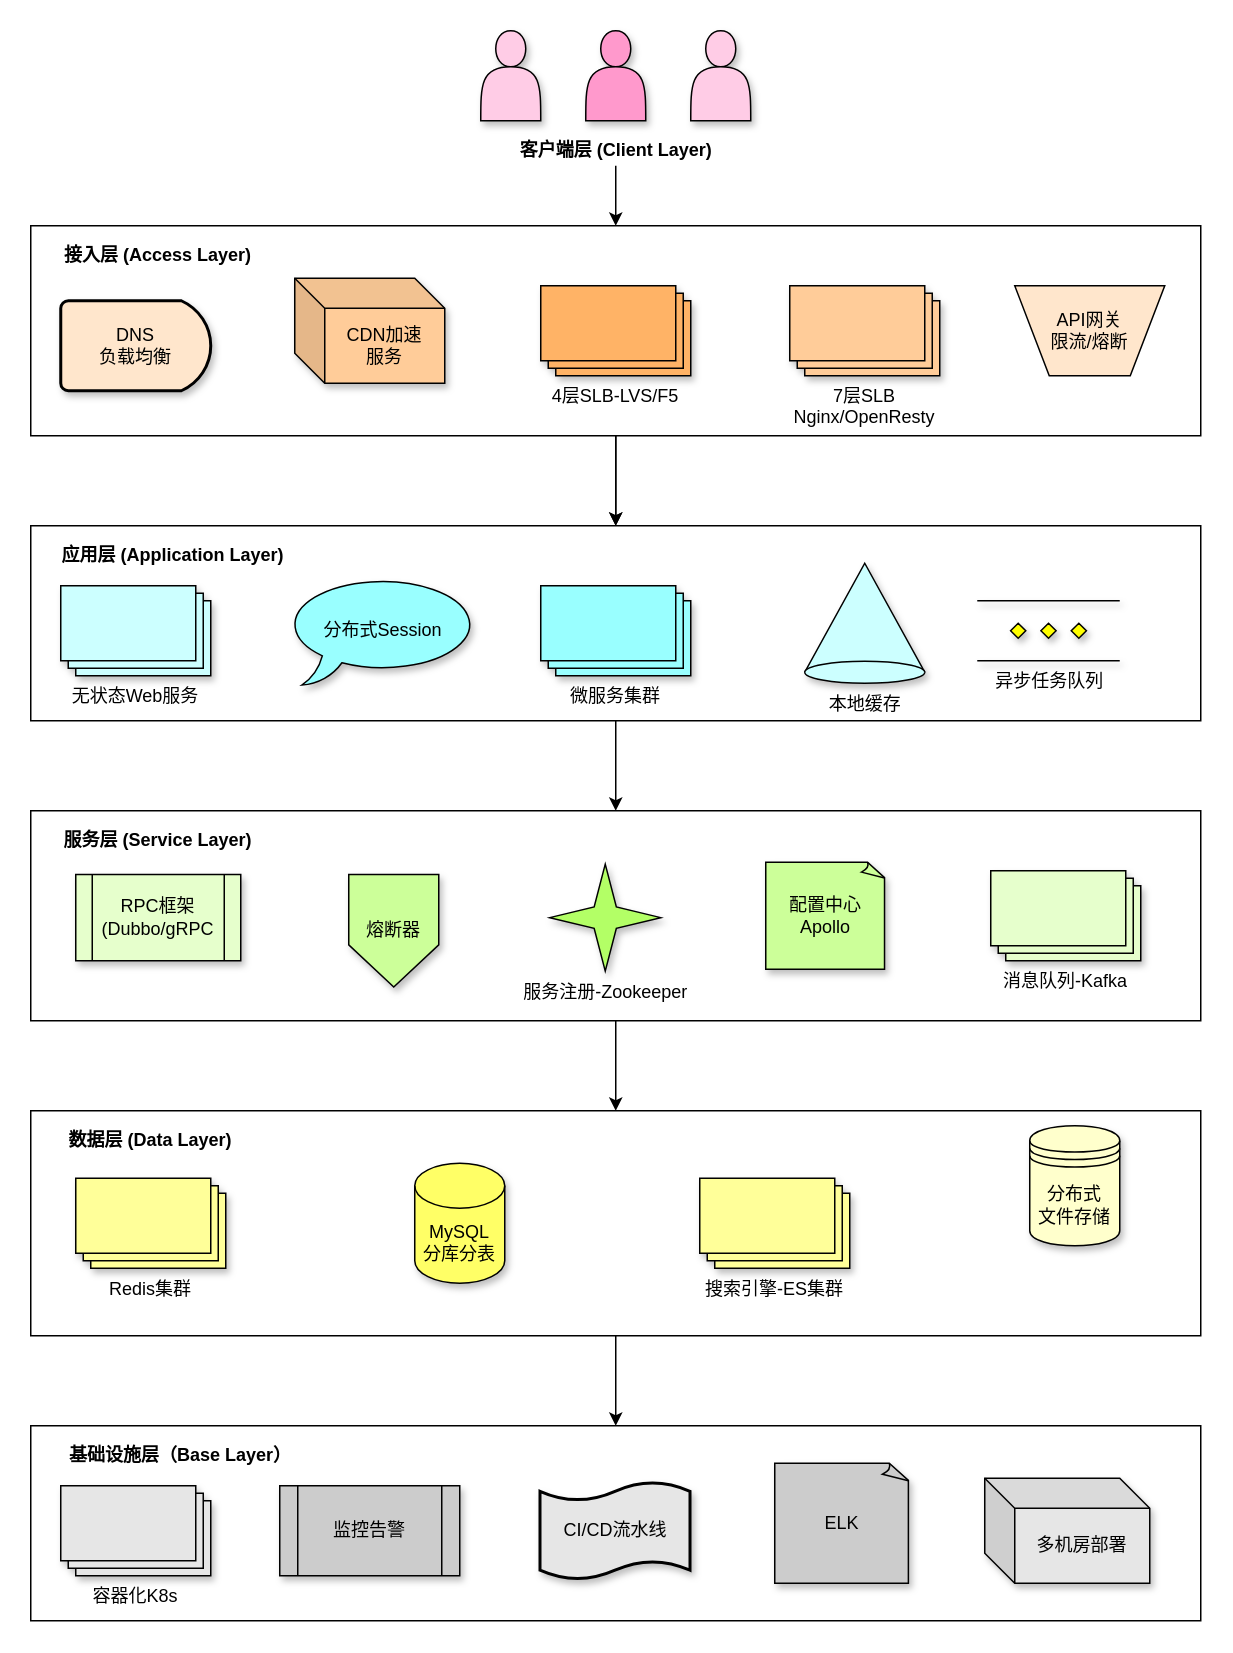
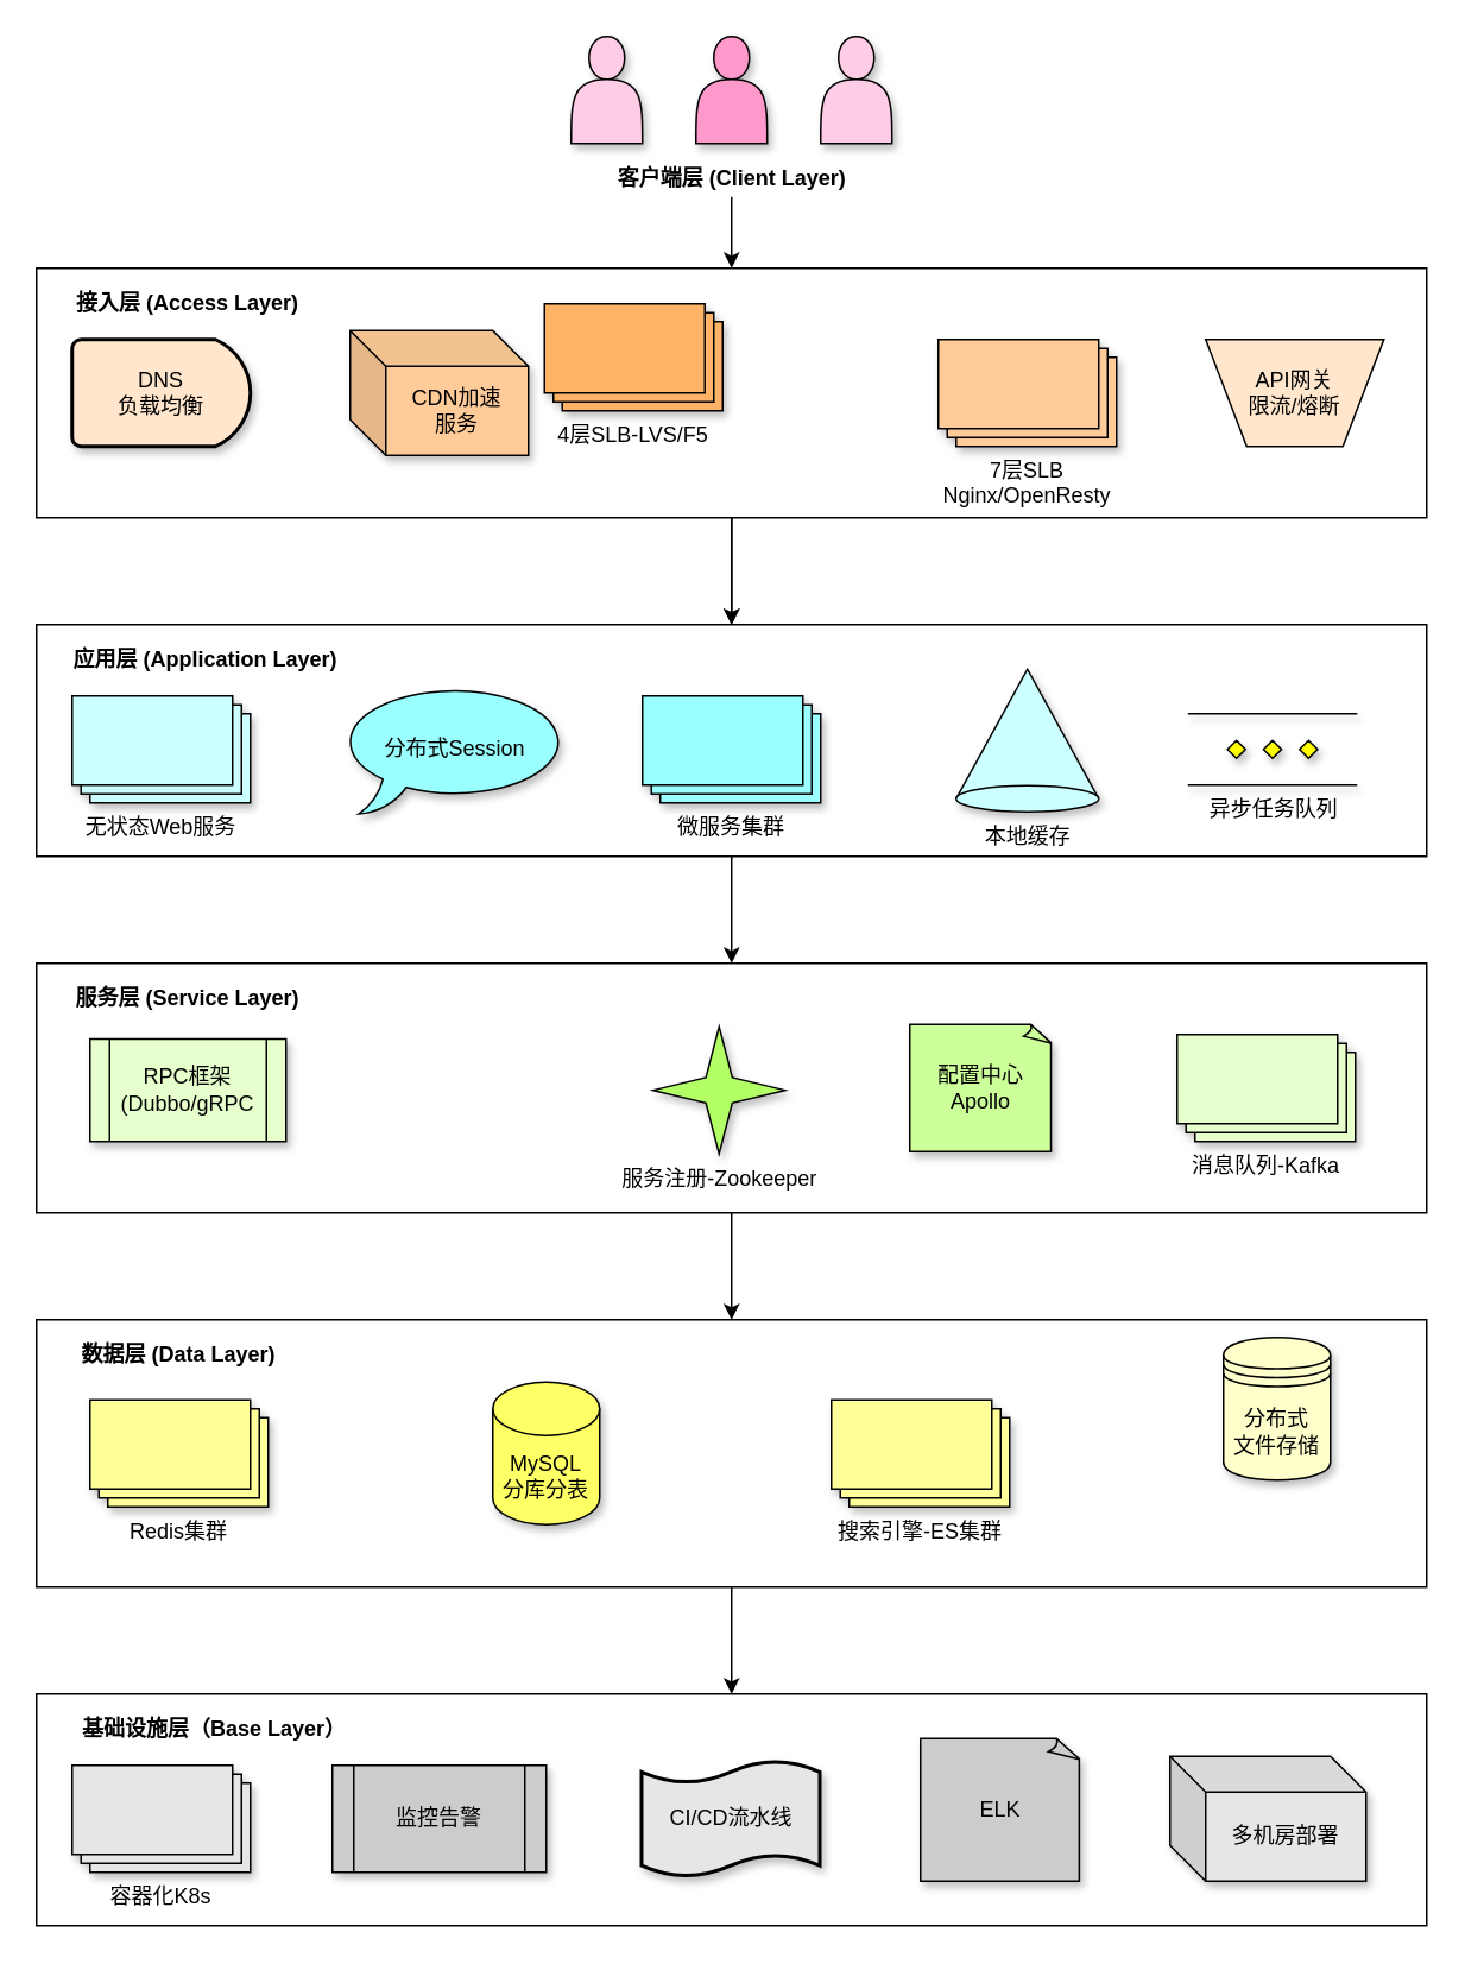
  <mxCell id="0" />
  <mxCell id="1" parent="0" />
  <mxCell id="2" value="" style="group" parent="1" vertex="1" connectable="0"><mxGeometry x="320" y="20" width="180" height="90" as="geometry" /></mxCell>
  <mxCell id="3" value="&lt;b&gt;客户端层 (Client Layer)&lt;/b&gt;" style="text;strokeColor=none;align=center;fillColor=none;html=1;verticalAlign=middle;whiteSpace=wrap;rounded=0;" parent="2" vertex="1"><mxGeometry x="22.5" y="70" width="135" height="20" as="geometry" /></mxCell>
  <mxCell id="4" value="" style="shape=actor;whiteSpace=wrap;html=1;fillColor=#FFCCE6;shadow=1;" parent="2" vertex="1"><mxGeometry width="40" height="60" as="geometry" /></mxCell>
  <mxCell id="5" value="" style="shape=actor;whiteSpace=wrap;html=1;fillColor=#FF99CC;shadow=1;" parent="2" vertex="1"><mxGeometry x="70" width="40" height="60" as="geometry" /></mxCell>
  <mxCell id="6" value="" style="shape=actor;whiteSpace=wrap;html=1;fillColor=#FFCCE6;shadow=1;" parent="2" vertex="1"><mxGeometry x="140" width="40" height="60" as="geometry" /></mxCell>
  <mxCell id="7" value="" style="group" parent="1" vertex="1" connectable="0"><mxGeometry x="20" y="540" width="780" height="140" as="geometry" /></mxCell>
  <mxCell id="8" value="" style="rounded=0;whiteSpace=wrap;html=1;" parent="7" vertex="1"><mxGeometry width="780" height="140" as="geometry" /></mxCell>
  <mxCell id="9" value="&lt;b&gt;服务层 (Service Layer)&lt;/b&gt;" style="text;strokeColor=none;align=center;fillColor=none;html=1;verticalAlign=middle;whiteSpace=wrap;rounded=0;" parent="7" vertex="1"><mxGeometry x="20" y="10" width="130" height="20" as="geometry" /></mxCell>
  <mxCell id="10" value="消息队列-Kafka" style="verticalLabelPosition=bottom;verticalAlign=top;html=1;shape=mxgraph.basic.layered_rect;dx=10;outlineConnect=0;whiteSpace=wrap;fillColor=#E6FFCC;shadow=1;" parent="7" vertex="1"><mxGeometry x="640" y="39.99" width="100" height="60" as="geometry" /></mxCell>
  <mxCell id="11" value="RPC框架&lt;br&gt;(Dubbo/gRPC" style="shape=process;whiteSpace=wrap;html=1;backgroundOutline=1;fillColor=#E6FFCC;shadow=1;" parent="7" vertex="1"><mxGeometry x="30" y="42.5" width="110" height="57.5" as="geometry" /></mxCell>
- <mxCell id="12" value="熔断器" style="shape=offPageConnector;whiteSpace=wrap;html=1;fillColor=#CCFF99;shadow=1;" parent="7" vertex="1"><mxGeometry x="212" y="42.5" width="60" height="75" as="geometry" /></mxCell>
  <mxCell id="13" value="配置中心&lt;br&gt;Apollo" style="whiteSpace=wrap;html=1;shape=mxgraph.basic.document;fillColor=#CCFF99;shadow=1;" parent="7" vertex="1"><mxGeometry x="490" y="34.37" width="80" height="71.25" as="geometry" /></mxCell>
  <mxCell id="14" value="服务注册-Zookeeper" style="verticalLabelPosition=bottom;verticalAlign=top;html=1;shape=mxgraph.basic.4_point_star_2;dx=0.8;fillColor=#B3FF66;shadow=1;" vertex="1" parent="7"><mxGeometry x="346" y="35.62" width="74" height="71.26" as="geometry" /></mxCell>
  <mxCell id="15" value="" style="group" parent="1" vertex="1" connectable="0"><mxGeometry x="20" y="740" width="780" height="150" as="geometry" /></mxCell>
  <mxCell id="16" value="" style="rounded=0;whiteSpace=wrap;html=1;" parent="15" vertex="1"><mxGeometry width="780" height="150" as="geometry" /></mxCell>
  <mxCell id="17" value="&lt;b&gt;数据层 (Data Layer)&lt;/b&gt;" style="text;strokeColor=none;align=center;fillColor=none;html=1;verticalAlign=middle;whiteSpace=wrap;rounded=0;" parent="15" vertex="1"><mxGeometry x="20" y="10" width="120" height="20" as="geometry" /></mxCell>
  <mxCell id="18" value="Redis集群" style="verticalLabelPosition=bottom;verticalAlign=top;html=1;shape=mxgraph.basic.layered_rect;dx=10;outlineConnect=0;whiteSpace=wrap;fillColor=#FFFF99;shadow=1;" parent="15" vertex="1"><mxGeometry x="30" y="45" width="100" height="60" as="geometry" /></mxCell>
  <mxCell id="19" value="MySQL&lt;br&gt;分库分表" style="shape=cylinder3;whiteSpace=wrap;html=1;boundedLbl=1;backgroundOutline=1;size=15;fillColor=#FFFF66;shadow=1;" parent="15" vertex="1"><mxGeometry x="256" y="35" width="60" height="80" as="geometry" /></mxCell>
  <mxCell id="20" value="搜索引擎-ES集群" style="verticalLabelPosition=bottom;verticalAlign=top;html=1;shape=mxgraph.basic.layered_rect;dx=10;outlineConnect=0;whiteSpace=wrap;fillColor=#FFFF99;shadow=1;" parent="15" vertex="1"><mxGeometry x="446" y="45" width="100" height="60" as="geometry" /></mxCell>
  <mxCell id="21" value="分布式&lt;br&gt;文件存储" style="shape=datastore;whiteSpace=wrap;html=1;fillColor=#FFFFCC;shadow=1;" parent="15" vertex="1"><mxGeometry x="666" y="10" width="60" height="80" as="geometry" /></mxCell>
  <mxCell id="22" value="" style="group" parent="1" vertex="1" connectable="0"><mxGeometry x="20" y="950" width="780" height="130" as="geometry" /></mxCell>
  <mxCell id="23" value="" style="rounded=0;whiteSpace=wrap;html=1;" parent="22" vertex="1"><mxGeometry width="780" height="130" as="geometry" /></mxCell>
  <mxCell id="24" value="&lt;b&gt;基础设施层（Base Layer）&lt;/b&gt;" style="text;strokeColor=none;align=center;fillColor=none;html=1;verticalAlign=middle;whiteSpace=wrap;rounded=0;" parent="22" vertex="1"><mxGeometry x="20" y="10" width="160" height="20" as="geometry" /></mxCell>
  <mxCell id="25" value="容器化K8s" style="verticalLabelPosition=bottom;verticalAlign=top;html=1;shape=mxgraph.basic.layered_rect;dx=10;outlineConnect=0;whiteSpace=wrap;fillColor=#E6E6E6;shadow=1;" parent="22" vertex="1"><mxGeometry x="20" y="40" width="100" height="60" as="geometry" /></mxCell>
  <mxCell id="26" value="监控告警" style="shape=process;whiteSpace=wrap;html=1;backgroundOutline=1;fillColor=#CCCCCC;shadow=1;" parent="22" vertex="1"><mxGeometry x="166" y="40" width="120" height="60" as="geometry" /></mxCell>
  <mxCell id="27" value="ELK" style="whiteSpace=wrap;html=1;shape=mxgraph.basic.document;fillColor=#CCCCCC;shadow=1;" parent="22" vertex="1"><mxGeometry x="496" y="25" width="90" height="80" as="geometry" /></mxCell>
  <mxCell id="28" value="多机房部署" style="shape=cube;whiteSpace=wrap;html=1;boundedLbl=1;backgroundOutline=1;darkOpacity=0.05;darkOpacity2=0.1;fillColor=#E6E6E6;shadow=1;" parent="22" vertex="1"><mxGeometry x="636" y="35" width="110" height="70" as="geometry" /></mxCell>
  <mxCell id="29" value="CI/CD流水线" style="shape=tape;whiteSpace=wrap;html=1;strokeWidth=2;size=0.19;fillColor=#E6E6E6;shadow=1;" vertex="1" parent="22"><mxGeometry x="339.5" y="37.5" width="100" height="65" as="geometry" /></mxCell>
  <mxCell id="30" style="edgeStyle=orthogonalEdgeStyle;rounded=0;orthogonalLoop=1;jettySize=auto;html=1;entryX=0.5;entryY=0;entryDx=0;entryDy=0;" parent="1" source="35" target="42" edge="1"><mxGeometry relative="1" as="geometry" /></mxCell>
  <mxCell id="31" style="edgeStyle=orthogonalEdgeStyle;rounded=0;orthogonalLoop=1;jettySize=auto;html=1;entryX=0.5;entryY=0;entryDx=0;entryDy=0;" parent="1" source="42" target="8" edge="1"><mxGeometry relative="1" as="geometry" /></mxCell>
  <mxCell id="32" style="edgeStyle=orthogonalEdgeStyle;rounded=0;orthogonalLoop=1;jettySize=auto;html=1;entryX=0.5;entryY=0;entryDx=0;entryDy=0;" parent="1" source="8" target="16" edge="1"><mxGeometry relative="1" as="geometry" /></mxCell>
  <mxCell id="33" style="edgeStyle=orthogonalEdgeStyle;rounded=0;orthogonalLoop=1;jettySize=auto;html=1;entryX=0.5;entryY=0;entryDx=0;entryDy=0;" parent="1" source="16" target="23" edge="1"><mxGeometry relative="1" as="geometry" /></mxCell>
  <mxCell id="34" style="edgeStyle=orthogonalEdgeStyle;rounded=0;orthogonalLoop=1;jettySize=auto;html=1;entryX=0.5;entryY=0;entryDx=0;entryDy=0;" parent="1" source="3" target="35" edge="1"><mxGeometry relative="1" as="geometry" /></mxCell>
  <mxCell id="35" value="" style="rounded=0;whiteSpace=wrap;html=1;" parent="1" vertex="1"><mxGeometry x="20" y="150" width="780" height="140" as="geometry" /></mxCell>
  <mxCell id="36" value="&lt;b&gt;接入层 (Access Layer)&lt;/b&gt;" style="text;strokeColor=none;align=center;fillColor=none;html=1;verticalAlign=middle;whiteSpace=wrap;rounded=0;" parent="1" vertex="1"><mxGeometry x="40" y="160" width="130" height="20" as="geometry" /></mxCell>
- <mxCell id="37" value="DNS&lt;br&gt;负载均衡" style="strokeWidth=2;html=1;shape=mxgraph.flowchart.delay;whiteSpace=wrap;fillColor=#FFE6CC;shadow=1;" parent="1" vertex="1"><mxGeometry x="40" y="200" width="100" height="60" as="geometry" /></mxCell>
+ <mxCell id="37" value="DNS&lt;br&gt;负载均衡" style="strokeWidth=2;html=1;shape=mxgraph.flowchart.delay;whiteSpace=wrap;fillColor=#FFE6CC;shadow=1;" parent="1" vertex="1"><mxGeometry x="40" y="190" width="100" height="60" as="geometry" /></mxCell>
  <mxCell id="38" value="CDN加速&lt;br&gt;服务" style="shape=cube;whiteSpace=wrap;html=1;boundedLbl=1;backgroundOutline=1;darkOpacity=0.05;darkOpacity2=0.1;fillColor=#FFCC99;shadow=1;" parent="1" vertex="1"><mxGeometry x="196" y="185" width="100" height="70" as="geometry" /></mxCell>
  <mxCell id="39" value="" style="edgeStyle=orthogonalEdgeStyle;rounded=0;orthogonalLoop=1;jettySize=auto;html=1;exitX=0.5;exitY=1;exitDx=0;exitDy=0;" edge="1" parent="1" source="35" target="42"><mxGeometry relative="1" as="geometry" /></mxCell>
- <mxCell id="40" value="4层SLB-LVS/F5" style="verticalLabelPosition=bottom;verticalAlign=top;html=1;shape=mxgraph.basic.layered_rect;dx=10;outlineConnect=0;whiteSpace=wrap;fillColor=#FFB366;shadow=1;" parent="1" vertex="1"><mxGeometry x="360" y="190" width="100" height="60" as="geometry" /></mxCell>
+ <mxCell id="40" value="4层SLB-LVS/F5" style="verticalLabelPosition=bottom;verticalAlign=top;html=1;shape=mxgraph.basic.layered_rect;dx=10;outlineConnect=0;whiteSpace=wrap;fillColor=#FFB366;shadow=1;" parent="1" vertex="1"><mxGeometry x="305" y="170" width="100" height="60" as="geometry" /></mxCell>
  <mxCell id="41" value="7层SLB Nginx/OpenResty" style="verticalLabelPosition=bottom;verticalAlign=top;html=1;shape=mxgraph.basic.layered_rect;dx=10;outlineConnect=0;whiteSpace=wrap;shadow=1;fillColor=#FFCC99;" parent="1" vertex="1"><mxGeometry x="526" y="190" width="100" height="60" as="geometry" /></mxCell>
  <mxCell id="42" value="" style="rounded=0;whiteSpace=wrap;html=1;" parent="1" vertex="1"><mxGeometry x="20" y="350" width="780" height="130" as="geometry" /></mxCell>
  <mxCell id="43" value="&lt;b&gt;应用层 (Application Layer)&lt;/b&gt;" style="text;strokeColor=none;align=center;fillColor=none;html=1;verticalAlign=middle;whiteSpace=wrap;rounded=0;" parent="1" vertex="1"><mxGeometry x="40" y="360" width="150" height="20" as="geometry" /></mxCell>
  <mxCell id="44" value="无状态Web服务" style="verticalLabelPosition=bottom;verticalAlign=top;html=1;shape=mxgraph.basic.layered_rect;dx=10;outlineConnect=0;whiteSpace=wrap;fillColor=#CCFFFF;shadow=1;" parent="1" vertex="1"><mxGeometry x="40" y="390" width="100" height="60" as="geometry" /></mxCell>
  <mxCell id="45" value="微服务集群" style="verticalLabelPosition=bottom;verticalAlign=top;html=1;shape=mxgraph.basic.layered_rect;dx=10;outlineConnect=0;whiteSpace=wrap;fillColor=#99FFFF;shadow=1;" vertex="1" parent="1"><mxGeometry x="360" y="390" width="100" height="60" as="geometry" /></mxCell>
- <mxCell id="46" value="异步任务队列" style="verticalLabelPosition=bottom;verticalAlign=top;html=1;shape=mxgraph.flowchart.parallel_mode;pointerEvents=1;fillColor=#66FFFF;shadow=1;" vertex="1" parent="1"><mxGeometry x="651" y="400" width="95" height="40" as="geometry" /></mxCell>
+ <mxCell id="46" value="异步任务队列" style="verticalLabelPosition=bottom;verticalAlign=top;html=1;shape=mxgraph.flowchart.parallel_mode;pointerEvents=1;fillColor=#66FFFF;shadow=1;" vertex="1" parent="1"><mxGeometry x="666" y="400" width="95" height="40" as="geometry" /></mxCell>
  <mxCell id="47" value="分布式Session" style="whiteSpace=wrap;html=1;shape=mxgraph.basic.oval_callout;fillColor=#99FFFF;shadow=1;" vertex="1" parent="1"><mxGeometry x="190" y="383.75" width="130" height="72.5" as="geometry" /></mxCell>
  <mxCell id="48" value="本地缓存" style="verticalLabelPosition=bottom;verticalAlign=top;html=1;shape=mxgraph.basic.cone;fillColor=#CCFFFF;shadow=1;" vertex="1" parent="1"><mxGeometry x="536" y="375" width="80" height="80" as="geometry" /></mxCell>
  <mxCell id="49" value="API网关&lt;br&gt;限流/熔断" style="verticalLabelPosition=middle;verticalAlign=middle;html=1;shape=trapezoid;perimeter=trapezoidPerimeter;whiteSpace=wrap;size=0.23;arcSize=10;flipV=1;labelPosition=center;align=center;fillColor=#FFE6CC;" vertex="1" parent="1"><mxGeometry x="676" y="190" width="100" height="60" as="geometry" /></mxCell>
